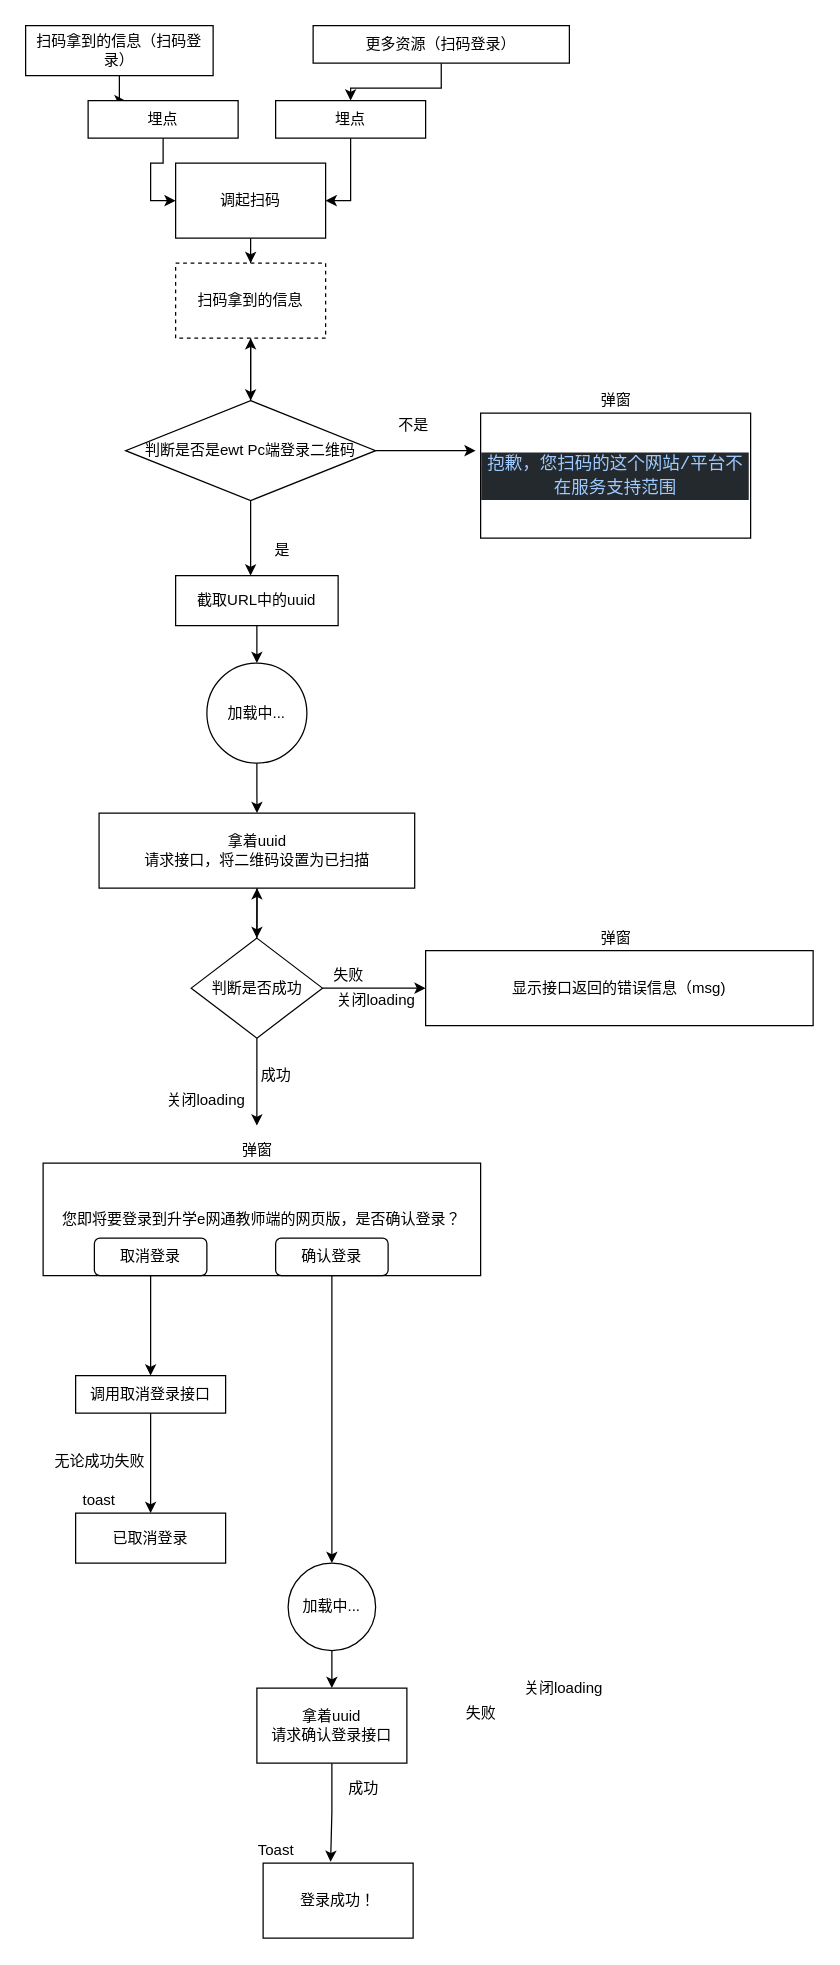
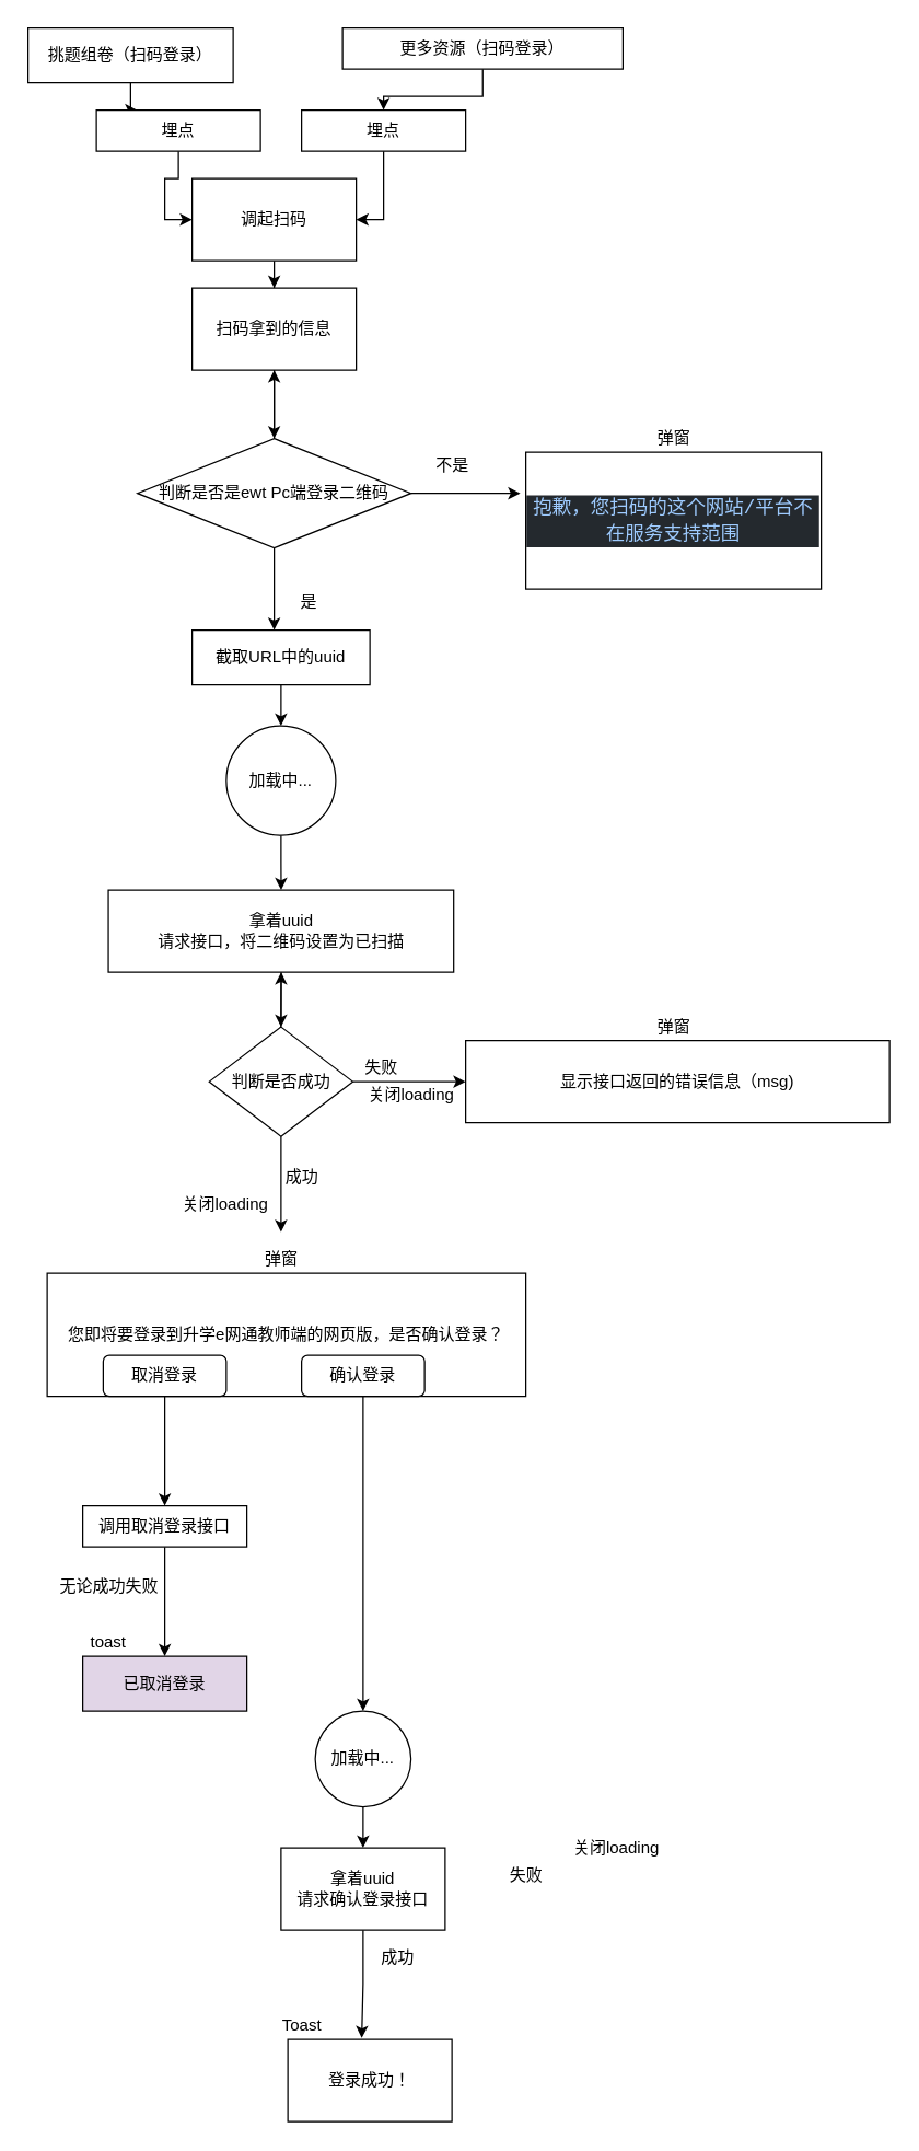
  <mxCell id="0" />
  <mxCell id="1" parent="0" />
  <mxCell id="2" style="edgeStyle=orthogonalEdgeStyle;rounded=0;orthogonalLoop=1;jettySize=auto;html=1;entryX=0.25;entryY=0;entryDx=0;entryDy=0;" edge="1" parent="1" source="3" target="7"><mxGeometry relative="1" as="geometry" /></mxCell>
- <mxCell id="3" value="扫码拿到的信息（扫码登录）" style="rounded=0;whiteSpace=wrap;html=1;" vertex="1" parent="1"><mxGeometry x="20" y="20" width="150" height="40" as="geometry" /></mxCell>
+ <mxCell id="3" value="挑题组卷（扫码登录）" style="rounded=0;whiteSpace=wrap;html=1;" vertex="1" parent="1"><mxGeometry x="20" y="20" width="150" height="40" as="geometry" /></mxCell>
  <mxCell id="4" style="edgeStyle=orthogonalEdgeStyle;rounded=0;orthogonalLoop=1;jettySize=auto;html=1;" edge="1" parent="1" source="5" target="9"><mxGeometry relative="1" as="geometry" /></mxCell>
  <mxCell id="5" value="更多资源（扫码登录）" style="rounded=0;whiteSpace=wrap;html=1;" vertex="1" parent="1"><mxGeometry x="250" y="20" width="205" height="30" as="geometry" /></mxCell>
  <mxCell id="6" style="edgeStyle=orthogonalEdgeStyle;rounded=0;orthogonalLoop=1;jettySize=auto;html=1;entryX=0;entryY=0.5;entryDx=0;entryDy=0;" edge="1" parent="1" source="7" target="11"><mxGeometry relative="1" as="geometry" /></mxCell>
  <mxCell id="7" value="埋点" style="rounded=0;whiteSpace=wrap;html=1;" vertex="1" parent="1"><mxGeometry x="70" y="80" width="120" height="30" as="geometry" /></mxCell>
  <mxCell id="8" style="edgeStyle=orthogonalEdgeStyle;rounded=0;orthogonalLoop=1;jettySize=auto;html=1;entryX=1;entryY=0.5;entryDx=0;entryDy=0;" edge="1" parent="1" source="9" target="11"><mxGeometry relative="1" as="geometry" /></mxCell>
  <mxCell id="9" value="埋点" style="rounded=0;whiteSpace=wrap;html=1;" vertex="1" parent="1"><mxGeometry x="220" y="80" width="120" height="30" as="geometry" /></mxCell>
  <mxCell id="10" value="" style="edgeStyle=orthogonalEdgeStyle;rounded=0;orthogonalLoop=1;jettySize=auto;html=1;" edge="1" parent="1" source="11" target="13"><mxGeometry relative="1" as="geometry" /></mxCell>
  <mxCell id="11" value="调起扫码" style="rounded=0;whiteSpace=wrap;html=1;" vertex="1" parent="1"><mxGeometry x="140" y="130" width="120" height="60" as="geometry" /></mxCell>
  <mxCell id="12" style="edgeStyle=orthogonalEdgeStyle;rounded=0;orthogonalLoop=1;jettySize=auto;html=1;" edge="1" parent="1" source="13"><mxGeometry relative="1" as="geometry"><mxPoint x="200" y="320" as="targetPoint" /></mxGeometry></mxCell>
- <mxCell id="13" value="扫码拿到的信息" style="rounded=0;whiteSpace=wrap;html=1;dashed=1;" vertex="1" parent="1"><mxGeometry x="140" y="210" width="120" height="60" as="geometry" /></mxCell>
+ <mxCell id="13" value="扫码拿到的信息" style="rounded=0;whiteSpace=wrap;html=1;" vertex="1" parent="1"><mxGeometry x="140" y="210" width="120" height="60" as="geometry" /></mxCell>
  <mxCell id="14" value="" style="edgeStyle=orthogonalEdgeStyle;rounded=0;orthogonalLoop=1;jettySize=auto;html=1;" edge="1" parent="1" source="17" target="13"><mxGeometry relative="1" as="geometry" /></mxCell>
  <mxCell id="15" style="edgeStyle=orthogonalEdgeStyle;rounded=0;orthogonalLoop=1;jettySize=auto;html=1;" edge="1" parent="1" source="17"><mxGeometry relative="1" as="geometry"><mxPoint x="380" y="360" as="targetPoint" /></mxGeometry></mxCell>
  <mxCell id="16" style="edgeStyle=orthogonalEdgeStyle;rounded=0;orthogonalLoop=1;jettySize=auto;html=1;" edge="1" parent="1" source="17"><mxGeometry relative="1" as="geometry"><mxPoint x="200" y="460" as="targetPoint" /></mxGeometry></mxCell>
  <mxCell id="17" value="判断是否是ewt Pc端登录二维码" style="rhombus;whiteSpace=wrap;html=1;" vertex="1" parent="1"><mxGeometry x="100" y="320" width="200" height="80" as="geometry" /></mxCell>
  <mxCell id="18" value="不是" style="text;html=1;align=center;verticalAlign=middle;resizable=0;points=[];autosize=1;strokeColor=none;fillColor=none;" vertex="1" parent="1"><mxGeometry x="310" y="330" width="40" height="20" as="geometry" /></mxCell>
  <mxCell id="19" value="&lt;div style=&quot;color: rgb(225 , 228 , 232) ; background-color: rgb(36 , 41 , 46) ; font-family: &amp;#34;consolas&amp;#34; , &amp;#34;courier new&amp;#34; , monospace ; font-size: 14px ; line-height: 19px&quot;&gt;&lt;span style=&quot;color: #9ecbff&quot;&gt;抱歉，您扫码的这个网站/平台不在服务支持范围&lt;/span&gt;&lt;/div&gt;" style="rounded=0;whiteSpace=wrap;html=1;" vertex="1" parent="1"><mxGeometry x="384" y="330" width="216" height="100" as="geometry" /></mxCell>
  <mxCell id="20" value="弹窗" style="text;html=1;align=center;verticalAlign=middle;resizable=0;points=[];autosize=1;strokeColor=none;fillColor=none;" vertex="1" parent="1"><mxGeometry x="472" y="310" width="40" height="20" as="geometry" /></mxCell>
  <mxCell id="21" value="是" style="text;html=1;align=center;verticalAlign=middle;resizable=0;points=[];autosize=1;strokeColor=none;fillColor=none;" vertex="1" parent="1"><mxGeometry x="210" y="430" width="30" height="20" as="geometry" /></mxCell>
  <mxCell id="22" style="edgeStyle=orthogonalEdgeStyle;rounded=0;orthogonalLoop=1;jettySize=auto;html=1;" edge="1" parent="1" source="23"><mxGeometry relative="1" as="geometry"><mxPoint x="205" y="530" as="targetPoint" /></mxGeometry></mxCell>
  <mxCell id="23" value="截取URL中的uuid" style="rounded=0;whiteSpace=wrap;html=1;" vertex="1" parent="1"><mxGeometry x="140" y="460" width="130" height="40" as="geometry" /></mxCell>
  <mxCell id="24" style="edgeStyle=orthogonalEdgeStyle;rounded=0;orthogonalLoop=1;jettySize=auto;html=1;" edge="1" parent="1" source="25" target="27"><mxGeometry relative="1" as="geometry"><mxPoint x="205" y="650" as="targetPoint" /></mxGeometry></mxCell>
  <mxCell id="25" value="加载中..." style="ellipse;whiteSpace=wrap;html=1;aspect=fixed;" vertex="1" parent="1"><mxGeometry x="165" y="530" width="80" height="80" as="geometry" /></mxCell>
  <mxCell id="26" style="edgeStyle=orthogonalEdgeStyle;rounded=0;orthogonalLoop=1;jettySize=auto;html=1;" edge="1" parent="1" source="27"><mxGeometry relative="1" as="geometry"><mxPoint x="205" y="750" as="targetPoint" /></mxGeometry></mxCell>
  <mxCell id="27" value="拿着uuid&lt;br&gt;请求接口，将二维码设置为已扫描" style="rounded=0;whiteSpace=wrap;html=1;" vertex="1" parent="1"><mxGeometry x="78.75" y="650" width="252.5" height="60" as="geometry" /></mxCell>
  <mxCell id="28" value="" style="edgeStyle=orthogonalEdgeStyle;rounded=0;orthogonalLoop=1;jettySize=auto;html=1;" edge="1" parent="1" source="31" target="27"><mxGeometry relative="1" as="geometry" /></mxCell>
  <mxCell id="29" style="edgeStyle=orthogonalEdgeStyle;rounded=0;orthogonalLoop=1;jettySize=auto;html=1;" edge="1" parent="1" source="31"><mxGeometry relative="1" as="geometry"><mxPoint x="340" y="790" as="targetPoint" /></mxGeometry></mxCell>
  <mxCell id="30" style="edgeStyle=orthogonalEdgeStyle;rounded=0;orthogonalLoop=1;jettySize=auto;html=1;" edge="1" parent="1" source="31"><mxGeometry relative="1" as="geometry"><mxPoint x="205" y="900" as="targetPoint" /></mxGeometry></mxCell>
  <mxCell id="31" value="判断是否成功" style="rhombus;whiteSpace=wrap;html=1;" vertex="1" parent="1"><mxGeometry x="152.5" y="750" width="105" height="80" as="geometry" /></mxCell>
  <mxCell id="32" value="失败" style="text;html=1;align=center;verticalAlign=middle;resizable=0;points=[];autosize=1;strokeColor=none;fillColor=none;" vertex="1" parent="1"><mxGeometry x="257.5" y="770" width="40" height="20" as="geometry" /></mxCell>
  <mxCell id="33" value="显示接口返回的错误信息（msg)" style="rounded=0;whiteSpace=wrap;html=1;" vertex="1" parent="1"><mxGeometry x="340" y="760" width="310" height="60" as="geometry" /></mxCell>
  <mxCell id="34" value="弹窗" style="text;html=1;align=center;verticalAlign=middle;resizable=0;points=[];autosize=1;strokeColor=none;fillColor=none;" vertex="1" parent="1"><mxGeometry x="472" y="740" width="40" height="20" as="geometry" /></mxCell>
  <mxCell id="35" value="成功" style="text;html=1;align=center;verticalAlign=middle;resizable=0;points=[];autosize=1;strokeColor=none;fillColor=none;" vertex="1" parent="1"><mxGeometry x="200" y="850" width="40" height="20" as="geometry" /></mxCell>
  <mxCell id="36" value="弹窗" style="text;html=1;align=center;verticalAlign=middle;resizable=0;points=[];autosize=1;strokeColor=none;fillColor=none;" vertex="1" parent="1"><mxGeometry x="185" y="910" width="40" height="20" as="geometry" /></mxCell>
  <mxCell id="37" value="您即将要登录到升学e网通教师端的网页版，是否确认登录？&lt;br&gt;" style="rounded=0;whiteSpace=wrap;html=1;" vertex="1" parent="1"><mxGeometry x="34" y="930" width="350" height="90" as="geometry" /></mxCell>
  <mxCell id="38" style="edgeStyle=orthogonalEdgeStyle;rounded=0;orthogonalLoop=1;jettySize=auto;html=1;" edge="1" parent="1" source="39" target="43"><mxGeometry relative="1" as="geometry"><mxPoint x="120" y="1060" as="targetPoint" /></mxGeometry></mxCell>
  <mxCell id="39" value="取消登录" style="rounded=1;whiteSpace=wrap;html=1;" vertex="1" parent="1"><mxGeometry x="75" y="990" width="90" height="30" as="geometry" /></mxCell>
  <mxCell id="40" style="edgeStyle=orthogonalEdgeStyle;rounded=0;orthogonalLoop=1;jettySize=auto;html=1;" edge="1" parent="1" source="41" target="48"><mxGeometry relative="1" as="geometry"><mxPoint x="265" y="1330" as="targetPoint" /></mxGeometry></mxCell>
  <mxCell id="41" value="确认登录" style="rounded=1;whiteSpace=wrap;html=1;" vertex="1" parent="1"><mxGeometry x="220" y="990" width="90" height="30" as="geometry" /></mxCell>
  <mxCell id="42" style="edgeStyle=orthogonalEdgeStyle;rounded=0;orthogonalLoop=1;jettySize=auto;html=1;" edge="1" parent="1" source="43" target="45"><mxGeometry relative="1" as="geometry"><mxPoint x="120" y="1190" as="targetPoint" /></mxGeometry></mxCell>
  <mxCell id="43" value="调用取消登录接口" style="rounded=0;whiteSpace=wrap;html=1;" vertex="1" parent="1"><mxGeometry x="60" y="1100" width="120" height="30" as="geometry" /></mxCell>
- <mxCell id="44" value="无论成功失败" style="text;html=1;align=center;verticalAlign=middle;resizable=0;points=[];autosize=1;strokeColor=none;fillColor=none;" vertex="1" parent="1"><mxGeometry x="34" y="1159" width="90" height="20" as="geometry" /></mxCell>
- <mxCell id="45" value="已取消登录" style="rounded=0;whiteSpace=wrap;html=1;" vertex="1" parent="1"><mxGeometry x="60" y="1210" width="120" height="40" as="geometry" /></mxCell>
+ <mxCell id="44" value="无论成功失败" style="text;html=1;align=center;verticalAlign=middle;resizable=0;points=[];autosize=1;strokeColor=none;fillColor=none;" vertex="1" parent="1"><mxGeometry x="34" y="1149" width="90" height="20" as="geometry" /></mxCell>
+ <mxCell id="45" value="已取消登录" style="rounded=0;whiteSpace=wrap;html=1;fillColor=#e1d5e7;" vertex="1" parent="1"><mxGeometry x="60" y="1210" width="120" height="40" as="geometry" /></mxCell>
  <mxCell id="46" value="toast" style="text;html=1;strokeColor=none;fillColor=none;align=center;verticalAlign=middle;whiteSpace=wrap;rounded=0;" vertex="1" parent="1"><mxGeometry x="59" y="1190" width="40" height="20" as="geometry" /></mxCell>
  <mxCell id="47" style="edgeStyle=orthogonalEdgeStyle;rounded=0;orthogonalLoop=1;jettySize=auto;html=1;" edge="1" parent="1" source="48" target="52"><mxGeometry relative="1" as="geometry"><mxPoint x="265" y="1360" as="targetPoint" /></mxGeometry></mxCell>
  <mxCell id="48" value="加载中..." style="ellipse;whiteSpace=wrap;html=1;aspect=fixed;" vertex="1" parent="1"><mxGeometry x="230" y="1250" width="70" height="70" as="geometry" /></mxCell>
  <mxCell id="49" value="关闭loading" style="text;html=1;align=center;verticalAlign=middle;resizable=0;points=[];autosize=1;strokeColor=none;fillColor=none;" vertex="1" parent="1"><mxGeometry x="124" y="870" width="80" height="20" as="geometry" /></mxCell>
  <mxCell id="50" value="关闭loading" style="text;html=1;align=center;verticalAlign=middle;resizable=0;points=[];autosize=1;strokeColor=none;fillColor=none;" vertex="1" parent="1"><mxGeometry x="260" y="790" width="80" height="20" as="geometry" /></mxCell>
  <mxCell id="51" style="edgeStyle=orthogonalEdgeStyle;rounded=0;orthogonalLoop=1;jettySize=auto;html=1;" edge="1" parent="1" source="52"><mxGeometry relative="1" as="geometry"><mxPoint x="264" y="1489" as="targetPoint" /></mxGeometry></mxCell>
  <mxCell id="52" value="拿着uuid&lt;br&gt;请求确认登录接口" style="rounded=0;whiteSpace=wrap;html=1;" vertex="1" parent="1"><mxGeometry x="205" y="1350" width="120" height="60" as="geometry" /></mxCell>
  <mxCell id="53" value="失败" style="text;html=1;align=center;verticalAlign=middle;resizable=0;points=[];autosize=1;strokeColor=none;fillColor=none;" vertex="1" parent="1"><mxGeometry x="364" y="1360" width="40" height="20" as="geometry" /></mxCell>
  <mxCell id="54" value="关闭loading" style="text;html=1;align=center;verticalAlign=middle;resizable=0;points=[];autosize=1;strokeColor=none;fillColor=none;" vertex="1" parent="1"><mxGeometry x="410" y="1340" width="80" height="20" as="geometry" /></mxCell>
  <mxCell id="55" value="成功" style="text;html=1;align=center;verticalAlign=middle;resizable=0;points=[];autosize=1;strokeColor=none;fillColor=none;" vertex="1" parent="1"><mxGeometry x="270" y="1420" width="40" height="20" as="geometry" /></mxCell>
  <mxCell id="56" value="Toast" style="text;html=1;align=center;verticalAlign=middle;resizable=0;points=[];autosize=1;strokeColor=none;fillColor=none;" vertex="1" parent="1"><mxGeometry x="200" y="1470" width="40" height="20" as="geometry" /></mxCell>
  <mxCell id="57" value="登录成功！" style="rounded=0;whiteSpace=wrap;html=1;" vertex="1" parent="1"><mxGeometry x="210" y="1490" width="120" height="60" as="geometry" /></mxCell>
